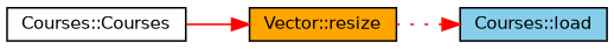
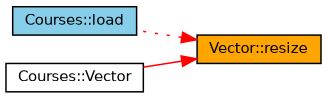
  digraph {
    rankdir=RL
    node [color=black fontname=Helvetica fontsize=10 shape=record style=filled]
    edge [color=red dir=back fontname=Helvetica fontsize=10 labelfontname=Helvetica labelfontsize=10]
    n1 [fillcolor=orange fontcolor=black height=0.2 label="Vector::resize" width=0.4]
    n2 [fillcolor=skyblue height=0.2 label="Courses::load" width=0.4]
-   n3 [fillcolor=white height=0.2 label="Courses::Courses" width=0.4]
-   n2 -> n1 [style=dotted]
+   n3 [fillcolor=white height=0.2 label="Courses::Vector" width=0.4]
+   n1 -> n2 [style=dotted]
    n1 -> n3 [style=solid]
  }
